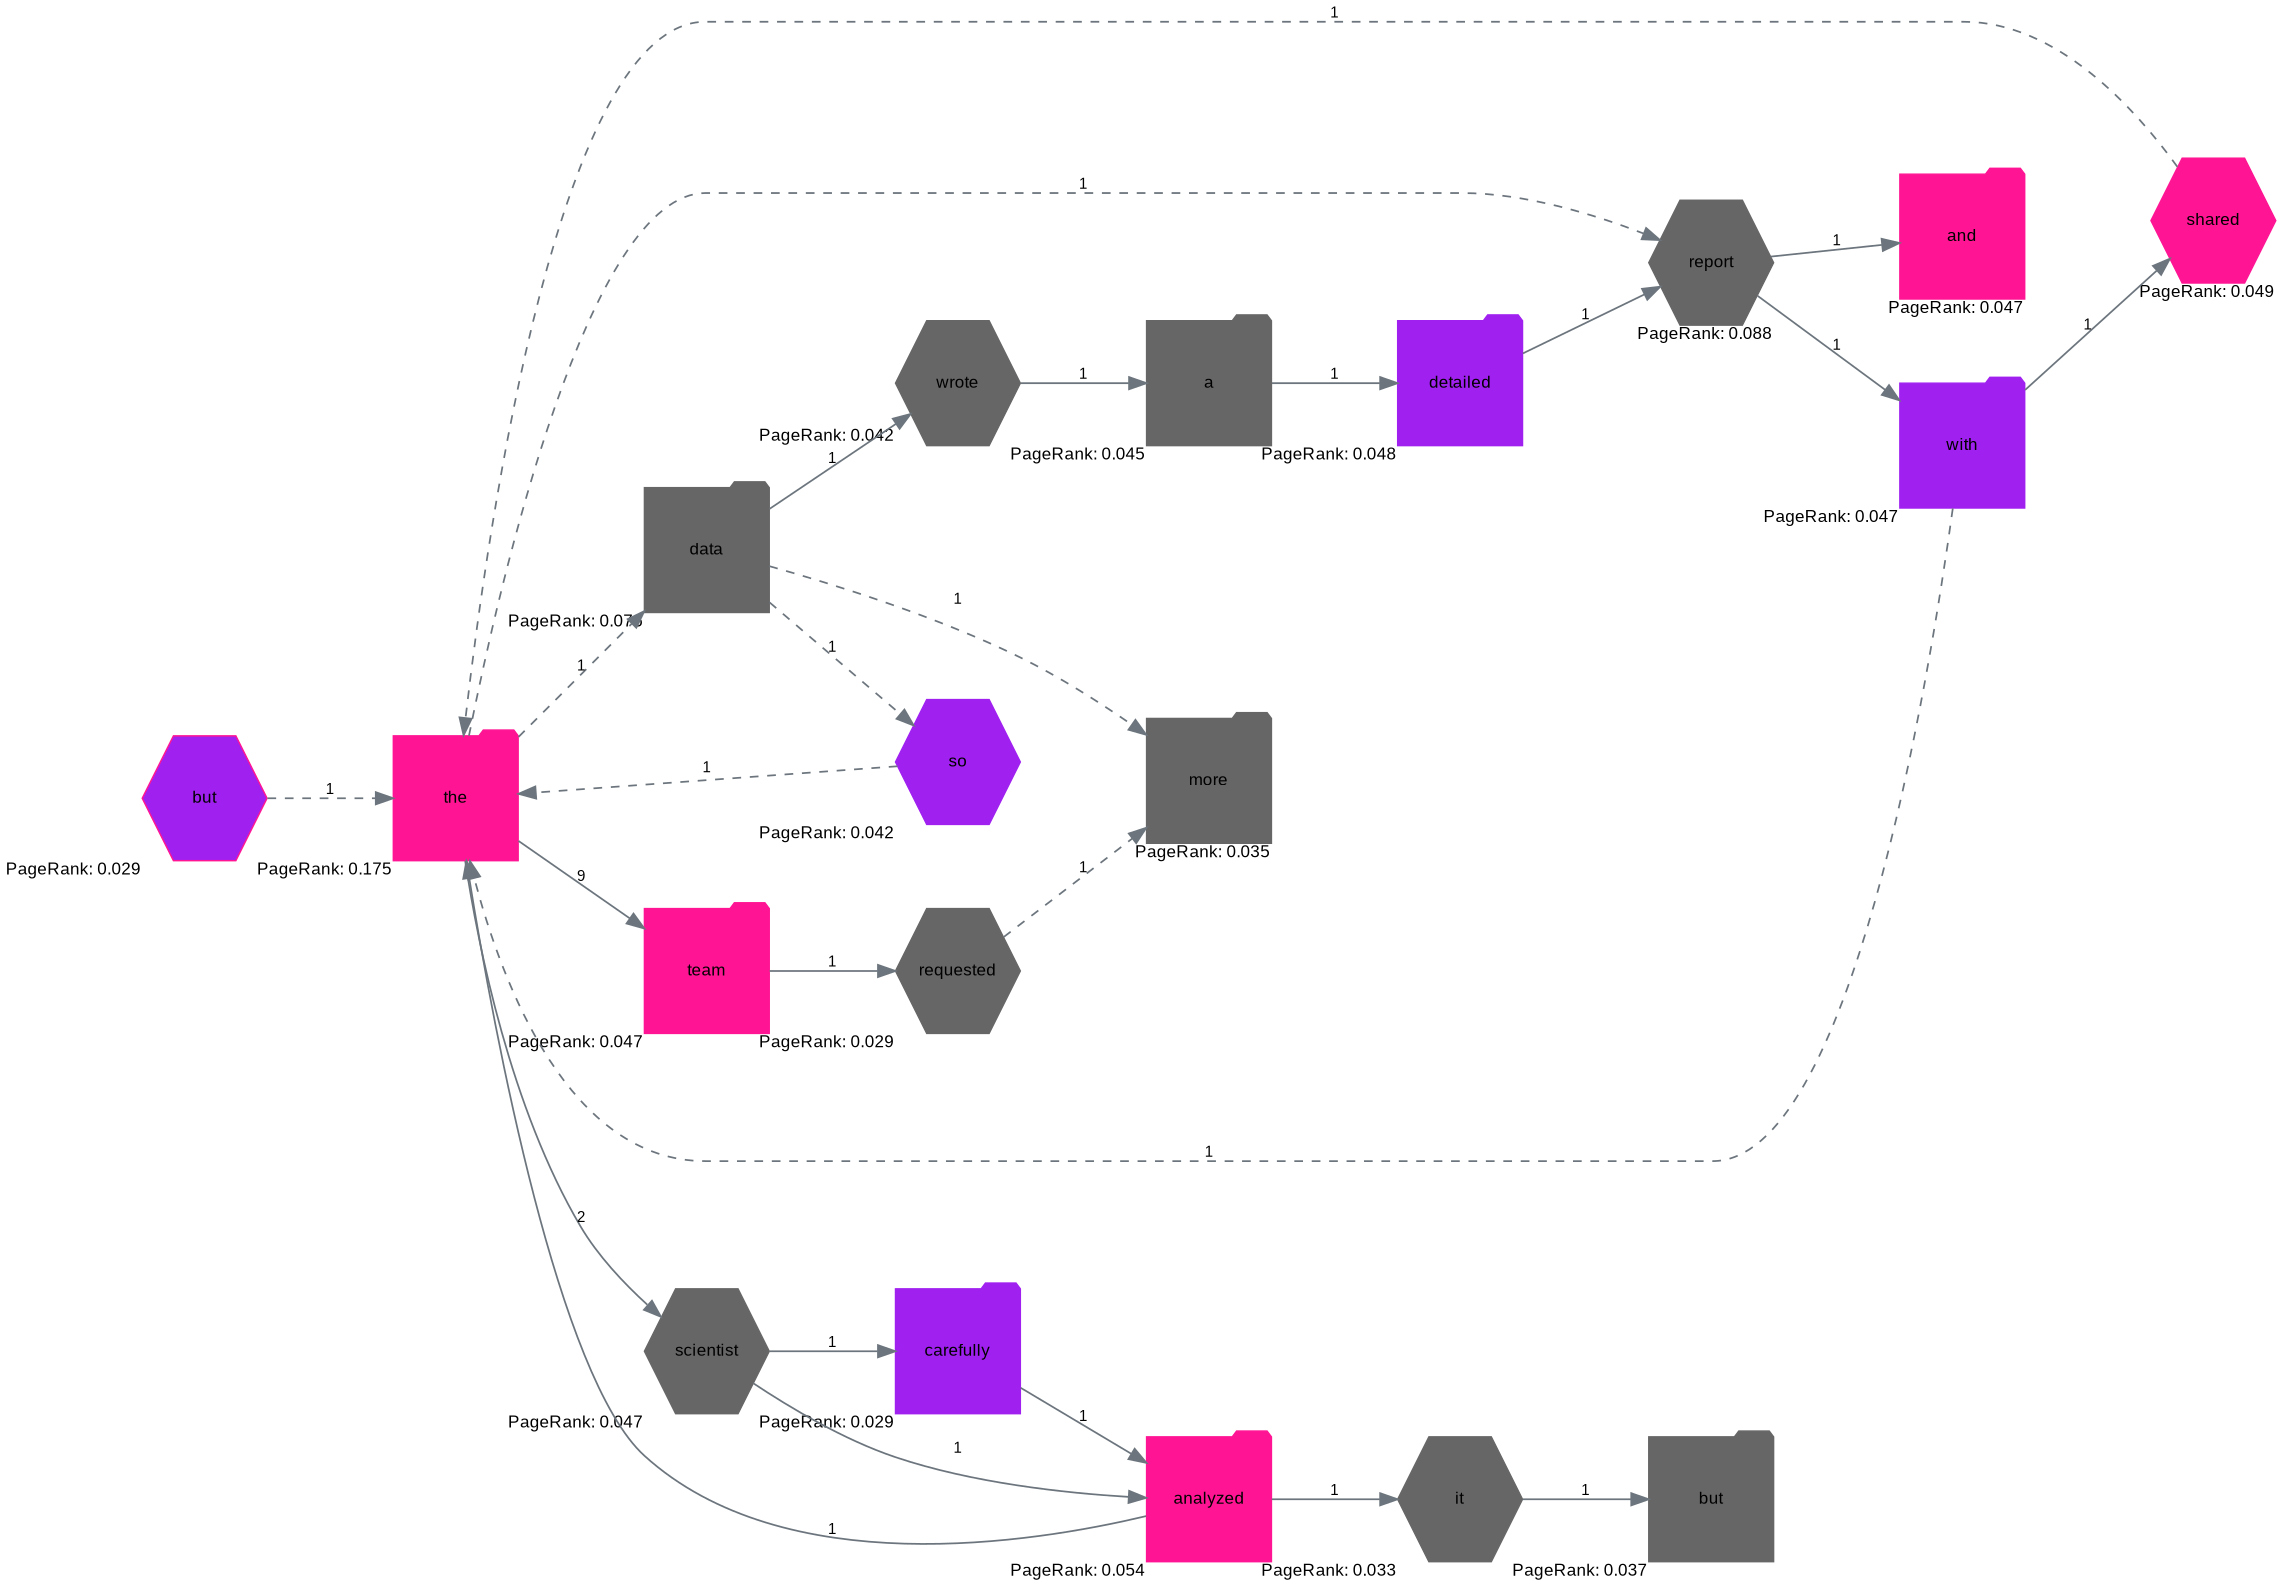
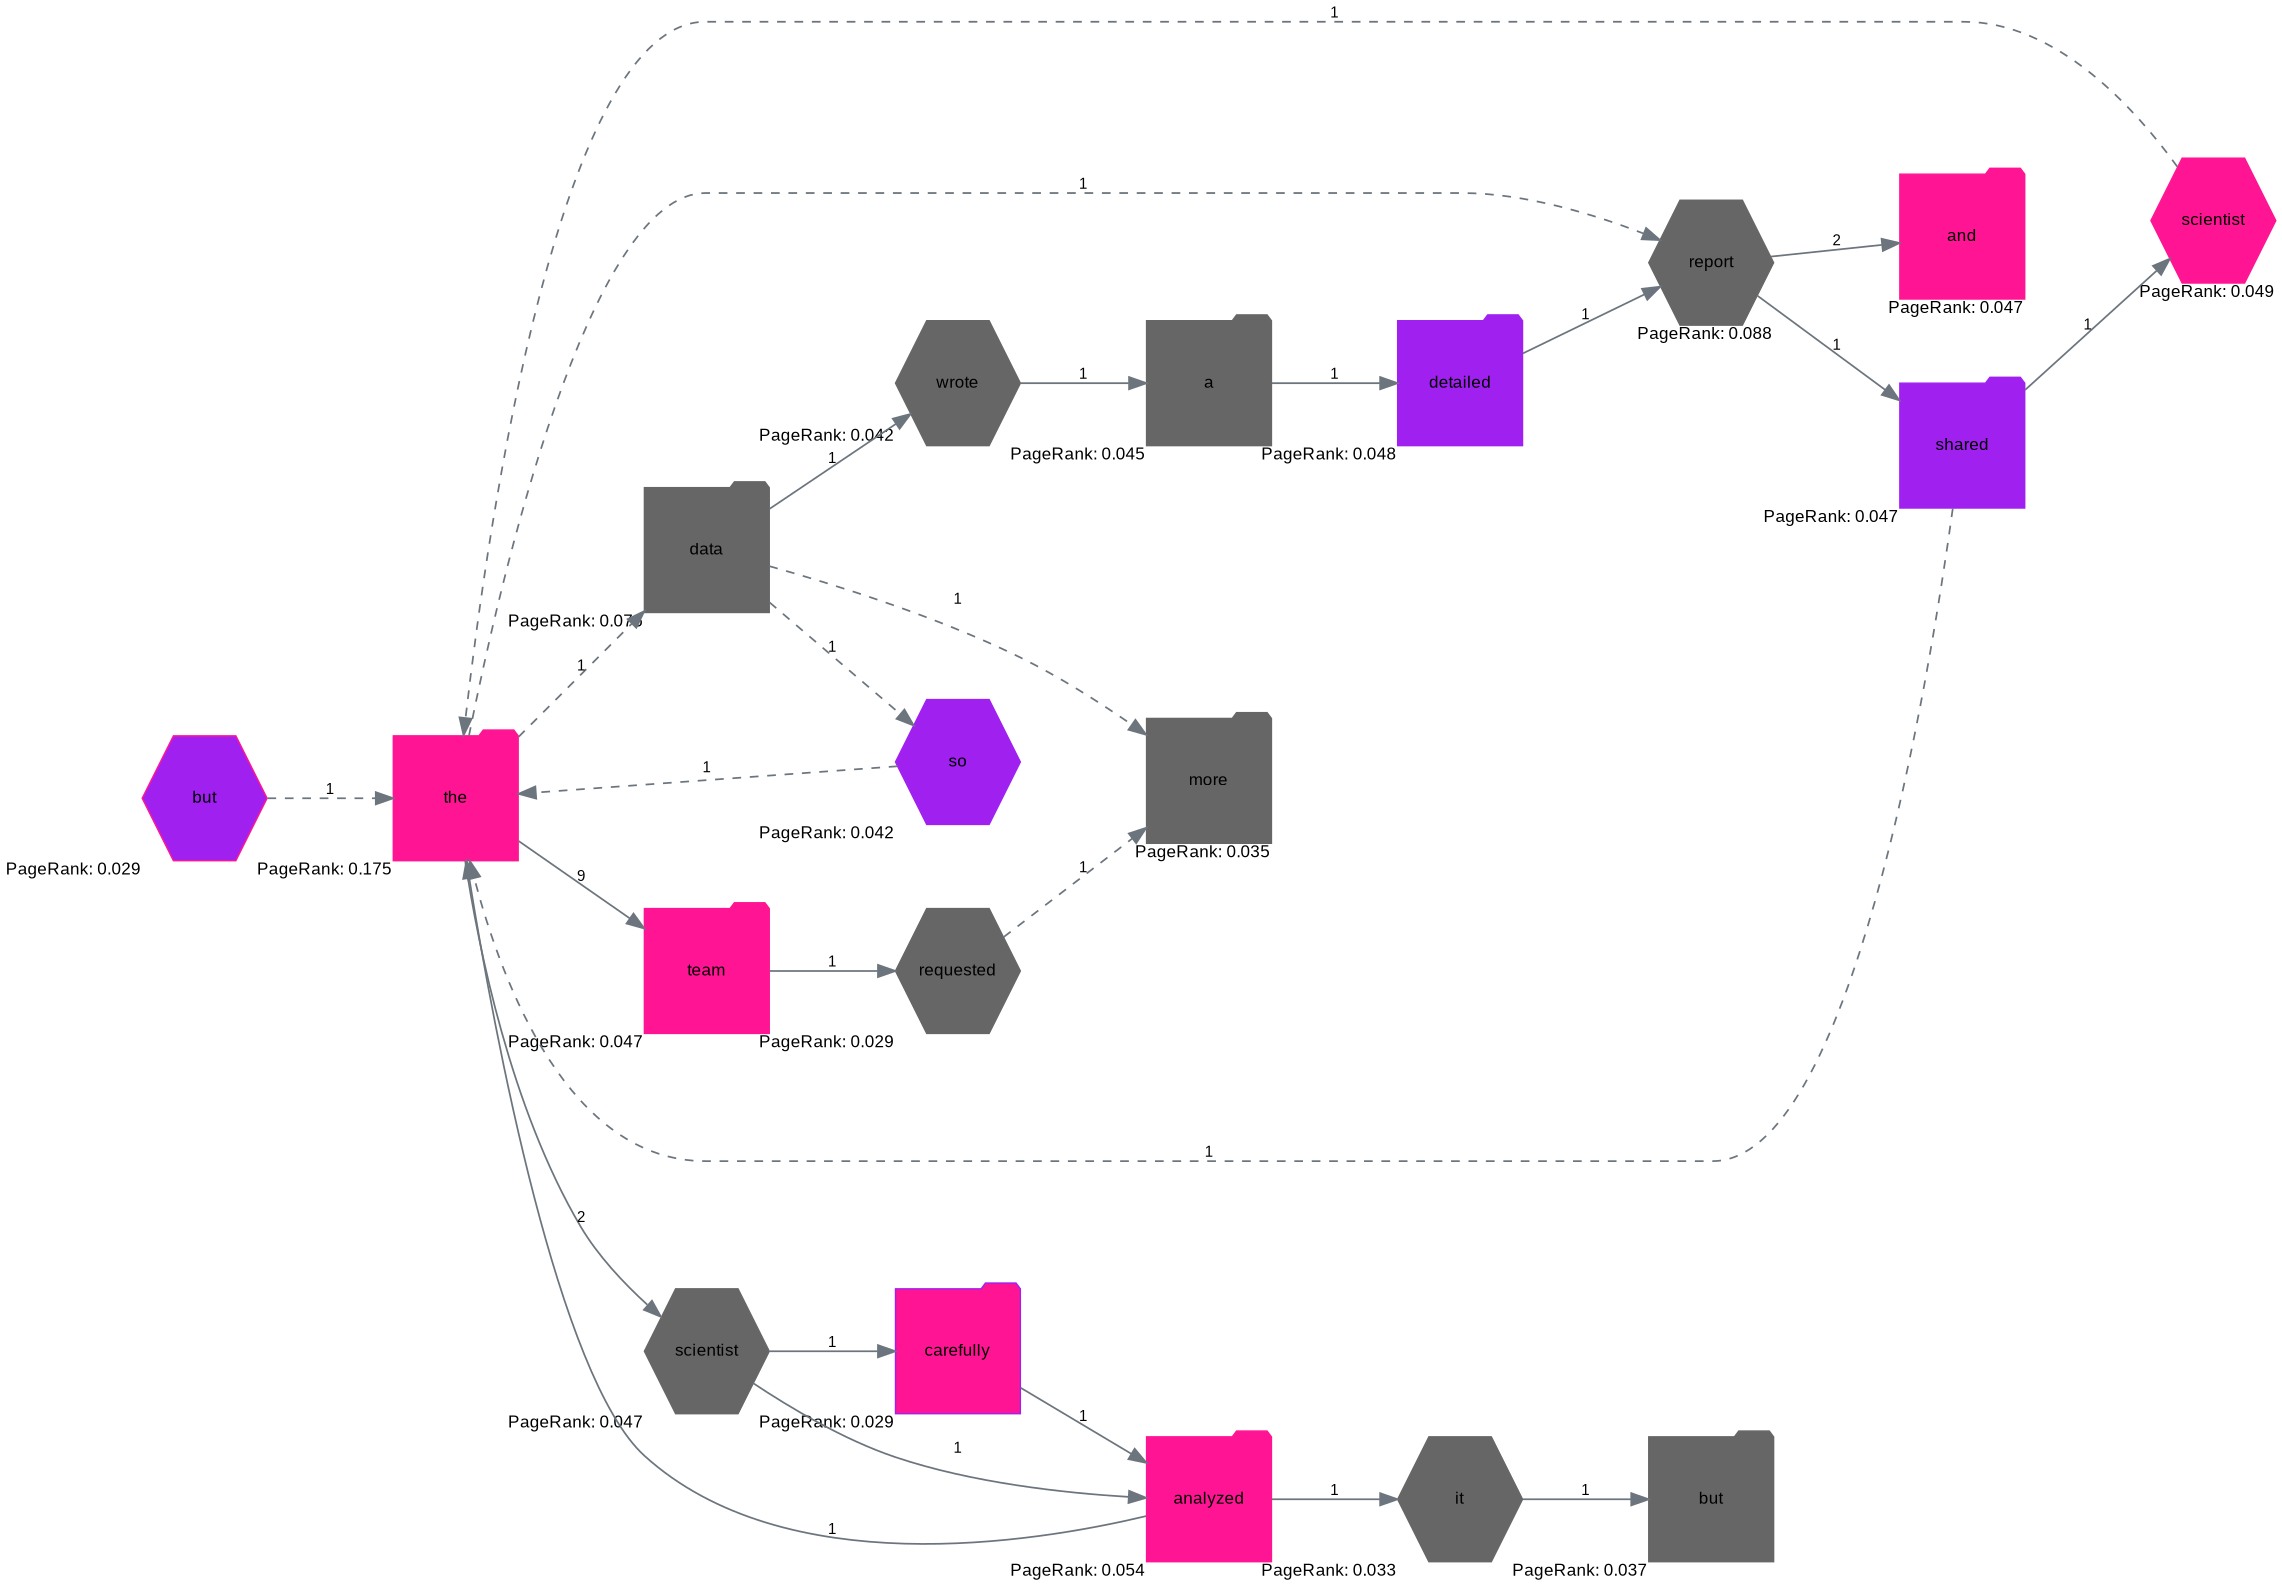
  digraph {
    nodesep=0.8
    rankdir=LR
    ranksep=1.2
    node [color=gray40 fontname=Arial fontsize=12 shape=folder style=filled xlabel="PageRank: 0.047"]
    edge [arrowsize=1.2 color="#6C757D" fontname=Arial fontsize=10 labelfloat=true penwidth=1.2 style=bold]
    n1 [color=deeppink fillcolor=purple height=1.2 label=but shape=hexagon width=1.2 xlabel="PageRank: 0.029"]
    n2 [color=deeppink height=1.2 label=the width=1.2 xlabel="PageRank: 0.175"]
    n3 [height=1.2 label=data width=1.2 xlabel="PageRank: 0.076"]
    n4 [height=1.2 label=scientist shape=hexagon width=1.2]
    n5 [color=deeppink height=1.2 label=team width=1.2]
    n6 [height=1.2 label=report shape=hexagon width=1.2 xlabel="PageRank: 0.088"]
    n7 [height=1.2 label=a width=1.2 xlabel="PageRank: 0.045"]
    n8 [color=purple height=1.2 label=detailed width=1.2 xlabel="PageRank: 0.048"]
-   n9 [color=deeppink height=1.2 label=shared shape=hexagon width=1.2 xlabel="PageRank: 0.049"]
+   n9 [color=deeppink height=1.2 label=scientist shape=hexagon width=1.2 xlabel="PageRank: 0.049"]
    n10 [height=1.2 label=wrote shape=hexagon width=1.2 xlabel="PageRank: 0.042"]
    n11 [color=purple height=1.2 label=so shape=hexagon width=1.2 xlabel="PageRank: 0.042"]
    n12 [height=1.2 label=more width=1.2 xlabel="PageRank: 0.035"]
-   n13 [color=purple height=1.2 label=carefully width=1.2 xlabel="PageRank: 0.029"]
+   n13 [color=purple height=1.2 label=carefully width=1.2 xlabel="PageRank: 0.029" fillcolor=deeppink]
    n14 [color=deeppink height=1.2 label=analyzed width=1.2 xlabel="PageRank: 0.054"]
    n15 [height=1.2 label=it shape=hexagon width=1.2 xlabel="PageRank: 0.033"]
    n16 [height=1.2 label=but width=1.2 xlabel="PageRank: 0.037"]
    n17 [height=1.2 label=requested shape=hexagon width=1.2 xlabel="PageRank: 0.029"]
-   n18 [color=purple height=1.2 label=with width=1.2]
+   n18 [color=purple height=1.2 label=shared width=1.2]
    n19 [color=deeppink height=1.2 label=and width=1.2]
    n1 -> n2 [label=1 style=dashed]
    n2 -> n3 [label=1 style=dashed]
    n2 -> n4 [label=2 style=solid]
    n2 -> n5 [label=9 style=solid]
    n2 -> n6 [label=1 style=dashed]
    n3 -> n10 [label=1]
    n3 -> n11 [label=1 style=dashed]
    n3 -> n12 [label=1 style=dashed]
    n4 -> n13 [label=1]
    n4 -> n14 [label=1]
    n5 -> n17 [label=1]
    n6 -> n18 [label=1]
-   n6 -> n19 [label=1]
+   n6 -> n19 [label=2]
    n7 -> n8 [label=1]
    n8 -> n6 [label=1]
    n9 -> n2 [label=1 style=dashed]
    n10 -> n7 [label=1]
    n11 -> n2 [label=1 style=dashed]
    n13 -> n14 [label=1 style=solid]
    n14 -> n2 [label=1 style=solid]
    n14 -> n15 [label=1]
    n15 -> n16 [label=1]
    n17 -> n12 [label=1 style=dashed]
    n18 -> n2 [label=1 style=dashed]
    n18 -> n9 [label=1 style=solid]
  }
